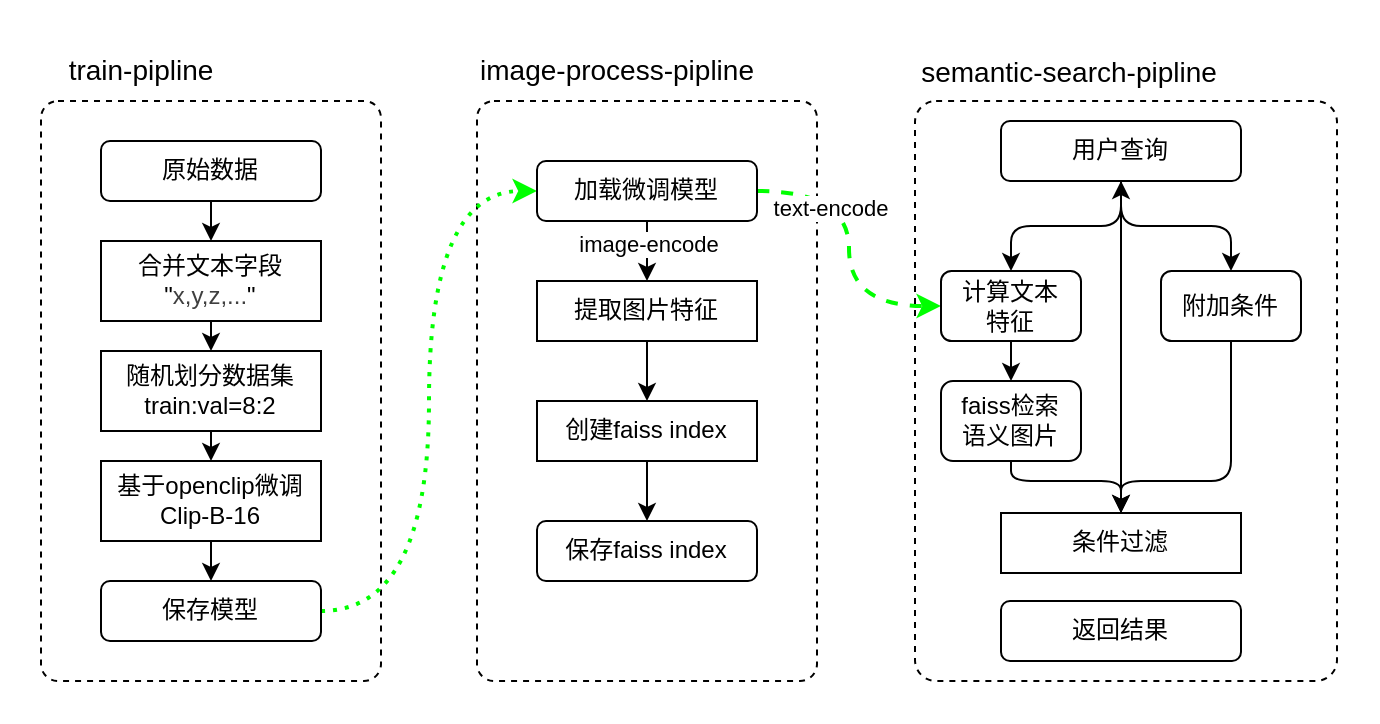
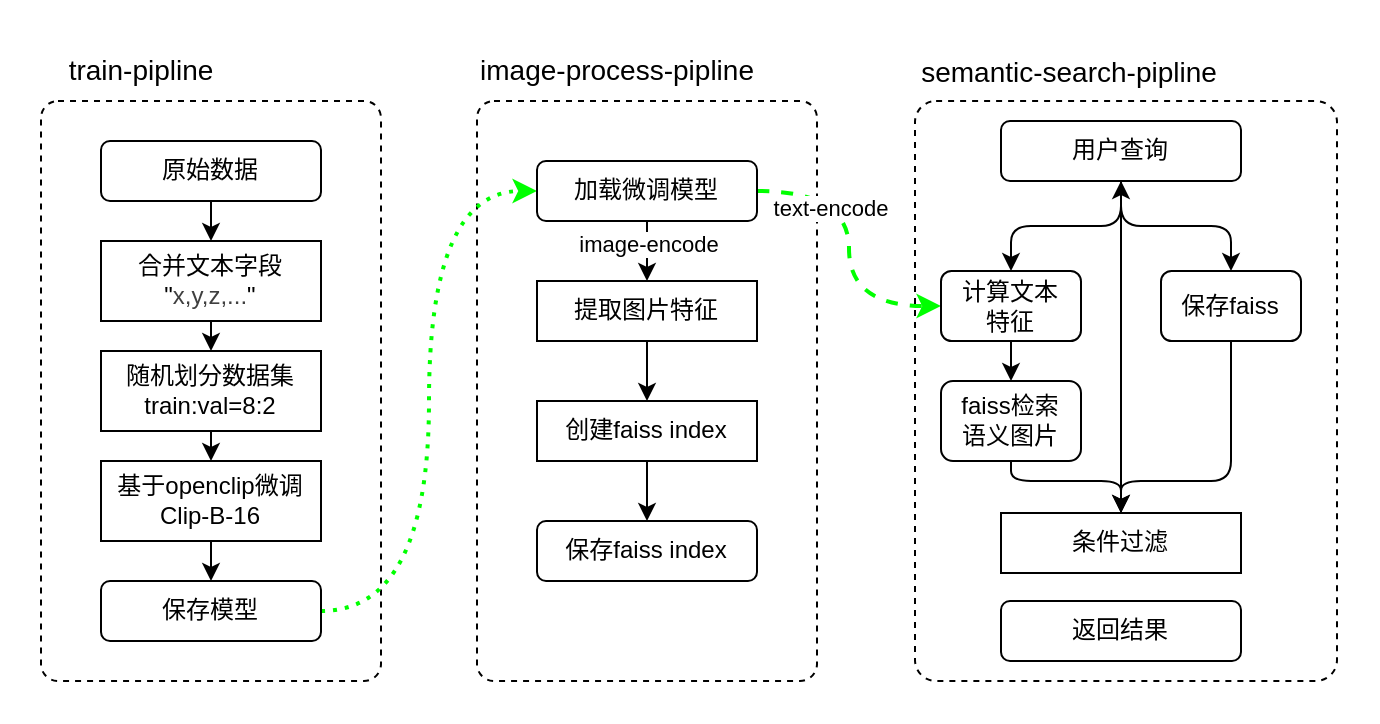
  <mxCell id="0" />
  <mxCell id="1" parent="0" />
  <mxCell id="2" value="" style="rounded=1;whiteSpace=wrap;html=1;fillColor=none;dashed=1;arcSize=5;" vertex="1" parent="1"><mxGeometry x="20" y="50" width="170" height="290" as="geometry" /></mxCell>
  <mxCell id="3" value="" style="rounded=1;whiteSpace=wrap;html=1;fillColor=none;dashed=1;arcSize=5;" vertex="1" parent="1"><mxGeometry x="238" y="50" width="170" height="290" as="geometry" /></mxCell>
  <mxCell id="4" style="edgeStyle=none;html=1;exitX=0.5;exitY=1;exitDx=0;exitDy=0;" edge="1" parent="1" source="5" target="7"><mxGeometry relative="1" as="geometry" /></mxCell>
  <mxCell id="5" value="原始数据" style="rounded=1;whiteSpace=wrap;html=1;" vertex="1" parent="1"><mxGeometry x="50" y="70" width="110" height="30" as="geometry" /></mxCell>
  <mxCell id="6" style="edgeStyle=none;html=1;entryX=0.5;entryY=0;entryDx=0;entryDy=0;" edge="1" parent="1" source="7" target="9"><mxGeometry relative="1" as="geometry" /></mxCell>
  <mxCell id="7" value="合并文本字段&lt;div&gt;&quot;&lt;span style=&quot;color: rgb(63, 63, 63); background-color: transparent;&quot;&gt;x,y,z,...&lt;/span&gt;&lt;span style=&quot;background-color: transparent;&quot;&gt;&quot;&lt;/span&gt;&lt;/div&gt;" style="rounded=1;whiteSpace=wrap;html=1;arcSize=0;" vertex="1" parent="1"><mxGeometry x="50" y="120" width="110" height="40" as="geometry" /></mxCell>
  <mxCell id="8" style="edgeStyle=none;html=1;exitX=0.5;exitY=1;exitDx=0;exitDy=0;entryX=0.5;entryY=0;entryDx=0;entryDy=0;" edge="1" parent="1" source="9" target="12"><mxGeometry relative="1" as="geometry" /></mxCell>
  <mxCell id="9" value="随机划分数据集&lt;div&gt;train:val=8:2&lt;/div&gt;" style="rounded=1;whiteSpace=wrap;html=1;arcSize=0;" vertex="1" parent="1"><mxGeometry x="50" y="175" width="110" height="40" as="geometry" /></mxCell>
  <mxCell id="10" style="edgeStyle=orthogonalEdgeStyle;html=1;exitX=1;exitY=0.5;exitDx=0;exitDy=0;entryX=0;entryY=0.5;entryDx=0;entryDy=0;curved=1;dashed=1;dashPattern=1 2;fillColor=#f8cecc;strokeColor=#00FF00;strokeWidth=2;" edge="1" parent="1" source="28" target="17"><mxGeometry relative="1" as="geometry" /></mxCell>
  <mxCell id="11" style="edgeStyle=none;html=1;exitX=0.5;exitY=1;exitDx=0;exitDy=0;entryX=0.5;entryY=0;entryDx=0;entryDy=0;" edge="1" parent="1" source="12" target="28"><mxGeometry relative="1" as="geometry" /></mxCell>
  <mxCell id="12" value="基于openclip微调&lt;div&gt;Clip-B-16&lt;/div&gt;" style="rounded=1;whiteSpace=wrap;html=1;arcSize=0;" vertex="1" parent="1"><mxGeometry x="50" y="230" width="110" height="40" as="geometry" /></mxCell>
  <mxCell id="13" style="edgeStyle=none;html=1;exitX=0.5;exitY=1;exitDx=0;exitDy=0;entryX=0.5;entryY=0;entryDx=0;entryDy=0;" edge="1" parent="1" source="17" target="20"><mxGeometry relative="1" as="geometry" /></mxCell>
  <mxCell id="14" value="image-encode" style="edgeLabel;html=1;align=center;verticalAlign=middle;resizable=0;points=[];" vertex="1" connectable="0" parent="13"><mxGeometry x="-0.274" relative="1" as="geometry"><mxPoint as="offset" /></mxGeometry></mxCell>
  <mxCell id="15" style="edgeStyle=orthogonalEdgeStyle;html=1;exitX=1;exitY=0.5;exitDx=0;exitDy=0;entryX=0;entryY=0.5;entryDx=0;entryDy=0;curved=1;dashed=1;strokeColor=#00FF00;strokeWidth=2;" edge="1" parent="1" source="17" target="30"><mxGeometry relative="1" as="geometry" /></mxCell>
  <mxCell id="16" value="text-encode" style="edgeLabel;html=1;align=center;verticalAlign=middle;resizable=0;points=[];" vertex="1" connectable="0" parent="15"><mxGeometry x="-0.524" y="-8" relative="1" as="geometry"><mxPoint as="offset" /></mxGeometry></mxCell>
  <mxCell id="17" value="加载微调模型" style="rounded=1;whiteSpace=wrap;html=1;" vertex="1" parent="1"><mxGeometry x="268" y="80" width="110" height="30" as="geometry" /></mxCell>
  <mxCell id="18" value="train-pipline" style="text;html=1;align=center;verticalAlign=middle;resizable=0;points=[];autosize=1;strokeColor=none;fillColor=none;strokeWidth=1;fontSize=14;" vertex="1" parent="1"><mxGeometry x="20" y="20" width="100" height="30" as="geometry" /></mxCell>
  <mxCell id="19" style="edgeStyle=none;html=1;exitX=0.5;exitY=1;exitDx=0;exitDy=0;entryX=0.5;entryY=0;entryDx=0;entryDy=0;" edge="1" parent="1" source="20" target="22"><mxGeometry relative="1" as="geometry" /></mxCell>
  <mxCell id="20" value="提取图片特征" style="rounded=1;whiteSpace=wrap;html=1;arcSize=0;" vertex="1" parent="1"><mxGeometry x="268" y="140" width="110" height="30" as="geometry" /></mxCell>
  <mxCell id="21" style="edgeStyle=none;html=1;exitX=0.5;exitY=1;exitDx=0;exitDy=0;entryX=0.5;entryY=0;entryDx=0;entryDy=0;" edge="1" parent="1" source="22" target="23"><mxGeometry relative="1" as="geometry" /></mxCell>
  <mxCell id="22" value="创建faiss index" style="rounded=1;whiteSpace=wrap;html=1;arcSize=0;" vertex="1" parent="1"><mxGeometry x="268" y="200" width="110" height="30" as="geometry" /></mxCell>
  <mxCell id="23" value="保存faiss index" style="rounded=1;whiteSpace=wrap;html=1;" vertex="1" parent="1"><mxGeometry x="268" y="260" width="110" height="30" as="geometry" /></mxCell>
  <mxCell id="24" value="image-process-pipline" style="text;html=1;align=center;verticalAlign=middle;resizable=0;points=[];autosize=1;strokeColor=none;fillColor=none;strokeWidth=1;fontSize=14;" vertex="1" parent="1"><mxGeometry x="228" y="20" width="160" height="30" as="geometry" /></mxCell>
  <mxCell id="25" style="edgeStyle=orthogonalEdgeStyle;html=1;exitX=0.5;exitY=1;exitDx=0;exitDy=0;entryX=0.5;entryY=0;entryDx=0;entryDy=0;" edge="1" parent="1" source="27" target="30"><mxGeometry relative="1" as="geometry" /></mxCell>
  <mxCell id="26" style="edgeStyle=orthogonalEdgeStyle;html=1;exitX=0.5;exitY=1;exitDx=0;exitDy=0;entryX=0.5;entryY=0;entryDx=0;entryDy=0;" edge="1" parent="1" source="27" target="32"><mxGeometry relative="1" as="geometry" /></mxCell>
  <mxCell id="27" value="用户查询" style="rounded=1;whiteSpace=wrap;html=1;" vertex="1" parent="1"><mxGeometry x="500" y="60" width="120" height="30" as="geometry" /></mxCell>
  <mxCell id="28" value="保存模型" style="rounded=1;whiteSpace=wrap;html=1;" vertex="1" parent="1"><mxGeometry x="50" y="290" width="110" height="30" as="geometry" /></mxCell>
  <mxCell id="29" style="edgeStyle=none;html=1;exitX=0.5;exitY=1;exitDx=0;exitDy=0;entryX=0.5;entryY=0;entryDx=0;entryDy=0;" edge="1" parent="1" source="30" target="34"><mxGeometry relative="1" as="geometry" /></mxCell>
  <mxCell id="30" value="计算文本&lt;div&gt;特征&lt;/div&gt;" style="rounded=1;whiteSpace=wrap;html=1;" vertex="1" parent="1"><mxGeometry x="470" y="135" width="70" height="35" as="geometry" /></mxCell>
  <mxCell id="31" style="edgeStyle=orthogonalEdgeStyle;html=1;exitX=0.5;exitY=1;exitDx=0;exitDy=0;entryX=0.5;entryY=0;entryDx=0;entryDy=0;" edge="1" parent="1" source="32" target="36"><mxGeometry relative="1" as="geometry"><Array as="points"><mxPoint x="615" y="240" /><mxPoint x="560" y="240" /></Array></mxGeometry></mxCell>
- <mxCell id="32" value="附加条件" style="rounded=1;whiteSpace=wrap;html=1;" vertex="1" parent="1"><mxGeometry x="580" y="135" width="70" height="35" as="geometry" /></mxCell>
+ <mxCell id="32" value="保存faiss" style="rounded=1;whiteSpace=wrap;html=1;" vertex="1" parent="1"><mxGeometry x="580" y="135" width="70" height="35" as="geometry" /></mxCell>
  <mxCell id="33" style="edgeStyle=orthogonalEdgeStyle;html=1;exitX=0.5;exitY=1;exitDx=0;exitDy=0;entryX=0.5;entryY=0;entryDx=0;entryDy=0;" edge="1" parent="1" source="34" target="36"><mxGeometry relative="1" as="geometry"><Array as="points"><mxPoint x="505" y="240" /><mxPoint x="560" y="240" /></Array></mxGeometry></mxCell>
  <mxCell id="34" value="faiss检索&lt;div&gt;语义图片&lt;/div&gt;" style="rounded=1;whiteSpace=wrap;html=1;" vertex="1" parent="1"><mxGeometry x="470" y="190" width="70" height="40" as="geometry" /></mxCell>
  <mxCell id="35" style="edgeStyle=none;html=1;exitX=0.5;exitY=1;exitDx=0;exitDy=0;" edge="1" parent="1" source="36" target="27"><mxGeometry relative="1" as="geometry" /></mxCell>
  <mxCell id="36" value="条件过滤" style="rounded=0;whiteSpace=wrap;html=1;" vertex="1" parent="1"><mxGeometry x="500" y="256" width="120" height="30" as="geometry" /></mxCell>
  <mxCell id="37" value="返回结果" style="rounded=1;whiteSpace=wrap;html=1;" vertex="1" parent="1"><mxGeometry x="500" y="300" width="120" height="30" as="geometry" /></mxCell>
  <mxCell id="38" value="" style="rounded=1;whiteSpace=wrap;html=1;fillColor=none;dashed=1;arcSize=5;" vertex="1" parent="1"><mxGeometry x="457" y="50" width="211" height="290" as="geometry" /></mxCell>
  <mxCell id="39" value="semantic-search-pipline" style="text;html=1;align=center;verticalAlign=middle;resizable=0;points=[];autosize=1;strokeColor=none;fillColor=none;strokeWidth=1;fontSize=14;" vertex="1" parent="1"><mxGeometry x="451" y="21" width="166" height="29" as="geometry" /></mxCell>
